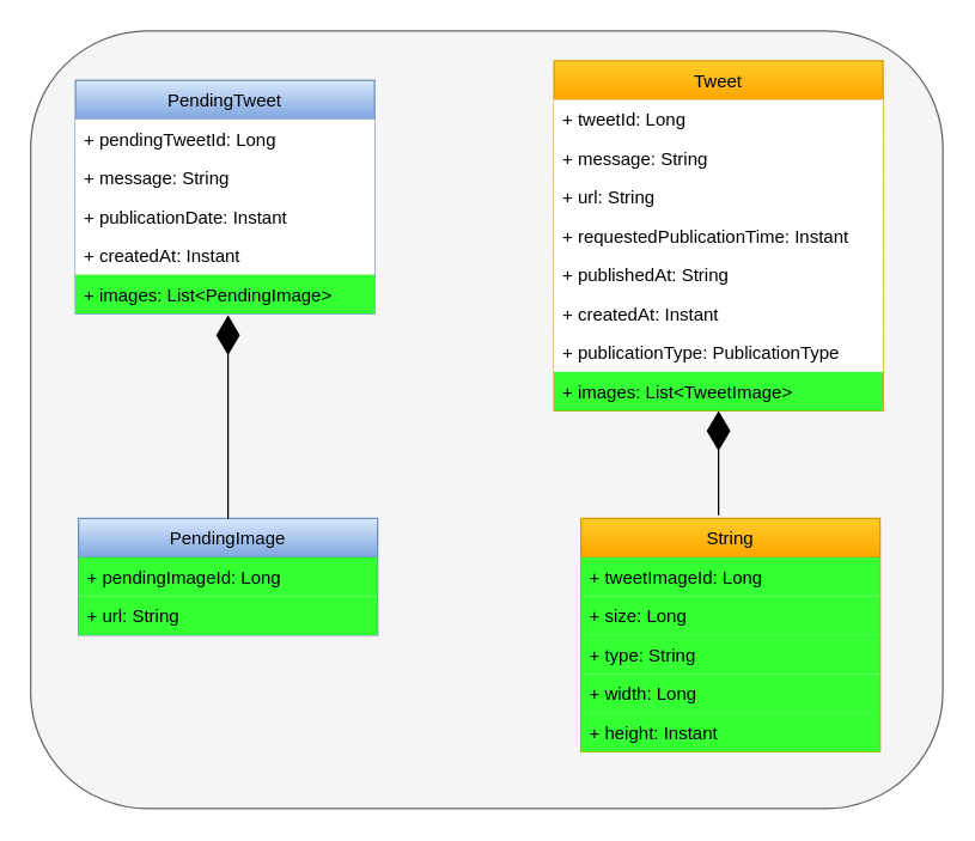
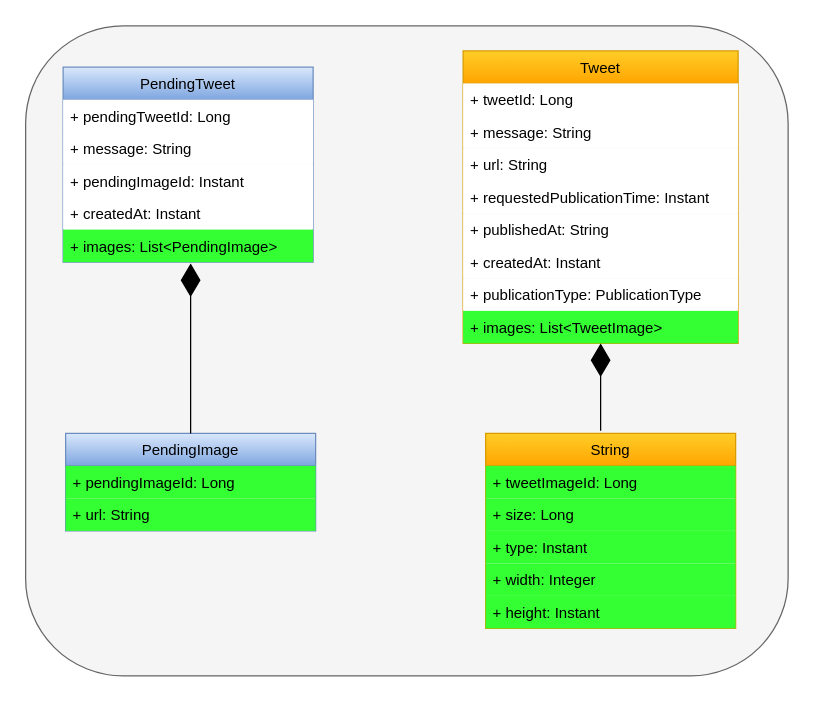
  <mxCell id="0" />
  <mxCell id="1" parent="0" />
  <mxCell id="2" value="" style="rounded=1;whiteSpace=wrap;html=1;fillColor=#f5f5f5;fontColor=#333333;strokeColor=#666666;" vertex="1" parent="1"><mxGeometry x="20" y="20" width="610" height="520" as="geometry" /></mxCell>
  <mxCell id="3" value="PendingTweet" style="swimlane;fontStyle=0;childLayout=stackLayout;horizontal=1;startSize=26;fillColor=#dae8fc;horizontalStack=0;resizeParent=1;resizeParentMax=0;resizeLast=0;collapsible=1;marginBottom=0;strokeColor=#6c8ebf;gradientColor=#7ea6e0;" vertex="1" parent="1"><mxGeometry x="50" y="53" width="200" height="156" as="geometry" /></mxCell>
  <mxCell id="4" value="+ pendingTweetId: Long" style="text;strokeColor=none;fillColor=default;align=left;verticalAlign=top;spacingLeft=4;spacingRight=4;overflow=hidden;rotatable=0;points=[[0,0.5],[1,0.5]];portConstraint=eastwest;" vertex="1" parent="3"><mxGeometry y="26" width="200" height="26" as="geometry" /></mxCell>
  <mxCell id="5" value="+ message: String" style="text;strokeColor=none;fillColor=default;align=left;verticalAlign=top;spacingLeft=4;spacingRight=4;overflow=hidden;rotatable=0;points=[[0,0.5],[1,0.5]];portConstraint=eastwest;" vertex="1" parent="3"><mxGeometry y="52" width="200" height="26" as="geometry" /></mxCell>
- <mxCell id="6" value="+ publicationDate: Instant" style="text;strokeColor=none;fillColor=default;align=left;verticalAlign=top;spacingLeft=4;spacingRight=4;overflow=hidden;rotatable=0;points=[[0,0.5],[1,0.5]];portConstraint=eastwest;" vertex="1" parent="3"><mxGeometry y="78" width="200" height="26" as="geometry" /></mxCell>
+ <mxCell id="6" value="+ pendingImageId: Instant" style="text;strokeColor=none;fillColor=default;align=left;verticalAlign=top;spacingLeft=4;spacingRight=4;overflow=hidden;rotatable=0;points=[[0,0.5],[1,0.5]];portConstraint=eastwest;" vertex="1" parent="3"><mxGeometry y="78" width="200" height="26" as="geometry" /></mxCell>
  <mxCell id="7" value="+ createdAt: Instant" style="text;strokeColor=none;fillColor=default;align=left;verticalAlign=top;spacingLeft=4;spacingRight=4;overflow=hidden;rotatable=0;points=[[0,0.5],[1,0.5]];portConstraint=eastwest;" vertex="1" parent="3"><mxGeometry y="104" width="200" height="26" as="geometry" /></mxCell>
  <mxCell id="8" value="+ images: List&lt;PendingImage&gt;" style="text;strokeColor=none;fillColor=#33FF33;align=left;verticalAlign=top;spacingLeft=4;spacingRight=4;overflow=hidden;rotatable=0;points=[[0,0.5],[1,0.5]];portConstraint=eastwest;" vertex="1" parent="3"><mxGeometry y="130" width="200" height="26" as="geometry" /></mxCell>
  <mxCell id="9" value="Tweet" style="swimlane;fontStyle=0;childLayout=stackLayout;horizontal=1;startSize=26;fillColor=#ffcd28;horizontalStack=0;resizeParent=1;resizeParentMax=0;resizeLast=0;collapsible=1;marginBottom=0;strokeColor=#d79b00;gradientColor=#ffa500;" vertex="1" parent="1"><mxGeometry x="370" y="40" width="220" height="234" as="geometry" /></mxCell>
  <mxCell id="10" value="+ tweetId: Long" style="text;align=left;verticalAlign=top;spacingLeft=4;spacingRight=4;overflow=hidden;rotatable=0;points=[[0,0.5],[1,0.5]];portConstraint=eastwest;fillColor=default;" vertex="1" parent="9"><mxGeometry y="26" width="220" height="26" as="geometry" /></mxCell>
  <mxCell id="11" value="+ message: String" style="text;strokeColor=none;fillColor=default;align=left;verticalAlign=top;spacingLeft=4;spacingRight=4;overflow=hidden;rotatable=0;points=[[0,0.5],[1,0.5]];portConstraint=eastwest;" vertex="1" parent="9"><mxGeometry y="52" width="220" height="26" as="geometry" /></mxCell>
  <mxCell id="12" value="+ url: String" style="text;strokeColor=none;fillColor=default;align=left;verticalAlign=top;spacingLeft=4;spacingRight=4;overflow=hidden;rotatable=0;points=[[0,0.5],[1,0.5]];portConstraint=eastwest;" vertex="1" parent="9"><mxGeometry y="78" width="220" height="26" as="geometry" /></mxCell>
  <mxCell id="13" value="+ requestedPublicationTime: Instant" style="text;strokeColor=none;fillColor=default;align=left;verticalAlign=top;spacingLeft=4;spacingRight=4;overflow=hidden;rotatable=0;points=[[0,0.5],[1,0.5]];portConstraint=eastwest;" vertex="1" parent="9"><mxGeometry y="104" width="220" height="26" as="geometry" /></mxCell>
  <mxCell id="14" value="+ publishedAt: String" style="text;strokeColor=none;fillColor=default;align=left;verticalAlign=top;spacingLeft=4;spacingRight=4;overflow=hidden;rotatable=0;points=[[0,0.5],[1,0.5]];portConstraint=eastwest;" vertex="1" parent="9"><mxGeometry y="130" width="220" height="26" as="geometry" /></mxCell>
  <mxCell id="15" value="+ createdAt: Instant" style="text;strokeColor=none;fillColor=default;align=left;verticalAlign=top;spacingLeft=4;spacingRight=4;overflow=hidden;rotatable=0;points=[[0,0.5],[1,0.5]];portConstraint=eastwest;" vertex="1" parent="9"><mxGeometry y="156" width="220" height="26" as="geometry" /></mxCell>
  <mxCell id="16" value="+ publicationType: PublicationType" style="text;strokeColor=none;fillColor=#FFFFFF;align=left;verticalAlign=top;spacingLeft=4;spacingRight=4;overflow=hidden;rotatable=0;points=[[0,0.5],[1,0.5]];portConstraint=eastwest;" vertex="1" parent="9"><mxGeometry y="182" width="220" height="26" as="geometry" /></mxCell>
  <mxCell id="17" value="+ images: List&lt;TweetImage&gt;" style="text;strokeColor=none;fillColor=#33FF33;align=left;verticalAlign=top;spacingLeft=4;spacingRight=4;overflow=hidden;rotatable=0;points=[[0,0.5],[1,0.5]];portConstraint=eastwest;" vertex="1" parent="9"><mxGeometry y="208" width="220" height="26" as="geometry" /></mxCell>
  <mxCell id="18" value="PendingImage" style="swimlane;fontStyle=0;childLayout=stackLayout;horizontal=1;startSize=26;fillColor=#dae8fc;horizontalStack=0;resizeParent=1;resizeParentMax=0;resizeLast=0;collapsible=1;marginBottom=0;strokeColor=#6c8ebf;gradientColor=#7ea6e0;" vertex="1" parent="1"><mxGeometry x="52" y="346" width="200" height="78" as="geometry" /></mxCell>
  <mxCell id="19" value="+ pendingImageId: Long" style="text;strokeColor=none;fillColor=#33FF33;align=left;verticalAlign=top;spacingLeft=4;spacingRight=4;overflow=hidden;rotatable=0;points=[[0,0.5],[1,0.5]];portConstraint=eastwest;" vertex="1" parent="18"><mxGeometry y="26" width="200" height="26" as="geometry" /></mxCell>
  <mxCell id="20" value="+ url: String" style="text;strokeColor=none;fillColor=#33FF33;align=left;verticalAlign=top;spacingLeft=4;spacingRight=4;overflow=hidden;rotatable=0;points=[[0,0.5],[1,0.5]];portConstraint=eastwest;" vertex="1" parent="18"><mxGeometry y="52" width="200" height="26" as="geometry" /></mxCell>
  <mxCell id="21" value="" style="endArrow=diamondThin;endFill=1;endSize=24;html=1;rounded=0;exitX=0.5;exitY=0;exitDx=0;exitDy=0;" edge="1" parent="1" source="18"><mxGeometry width="160" relative="1" as="geometry"><mxPoint x="240" y="230" as="sourcePoint" /><mxPoint x="152" y="210" as="targetPoint" /></mxGeometry></mxCell>
  <mxCell id="22" value="String" style="swimlane;fontStyle=0;childLayout=stackLayout;horizontal=1;startSize=26;fillColor=#ffcd28;horizontalStack=0;resizeParent=1;resizeParentMax=0;resizeLast=0;collapsible=1;marginBottom=0;strokeColor=#d79b00;gradientColor=#ffa500;" vertex="1" parent="1"><mxGeometry x="388" y="346" width="200" height="156" as="geometry" /></mxCell>
  <mxCell id="23" value="+ tweetImageId: Long" style="text;strokeColor=none;fillColor=#33FF33;align=left;verticalAlign=top;spacingLeft=4;spacingRight=4;overflow=hidden;rotatable=0;points=[[0,0.5],[1,0.5]];portConstraint=eastwest;" vertex="1" parent="22"><mxGeometry y="26" width="200" height="26" as="geometry" /></mxCell>
  <mxCell id="24" value="+ size: Long" style="text;strokeColor=none;fillColor=#33FF33;align=left;verticalAlign=top;spacingLeft=4;spacingRight=4;overflow=hidden;rotatable=0;points=[[0,0.5],[1,0.5]];portConstraint=eastwest;" vertex="1" parent="22"><mxGeometry y="52" width="200" height="26" as="geometry" /></mxCell>
- <mxCell id="25" value="+ type: String" style="text;strokeColor=none;fillColor=#33FF33;align=left;verticalAlign=top;spacingLeft=4;spacingRight=4;overflow=hidden;rotatable=0;points=[[0,0.5],[1,0.5]];portConstraint=eastwest;" vertex="1" parent="22"><mxGeometry y="78" width="200" height="26" as="geometry" /></mxCell>
- <mxCell id="26" value="+ width: Long" style="text;strokeColor=none;fillColor=#33FF33;align=left;verticalAlign=top;spacingLeft=4;spacingRight=4;overflow=hidden;rotatable=0;points=[[0,0.5],[1,0.5]];portConstraint=eastwest;" vertex="1" parent="22"><mxGeometry y="104" width="200" height="26" as="geometry" /></mxCell>
+ <mxCell id="25" value="+ type: Instant" style="text;strokeColor=none;fillColor=#33FF33;align=left;verticalAlign=top;spacingLeft=4;spacingRight=4;overflow=hidden;rotatable=0;points=[[0,0.5],[1,0.5]];portConstraint=eastwest;" vertex="1" parent="22"><mxGeometry y="78" width="200" height="26" as="geometry" /></mxCell>
+ <mxCell id="26" value="+ width: Integer" style="text;strokeColor=none;fillColor=#33FF33;align=left;verticalAlign=top;spacingLeft=4;spacingRight=4;overflow=hidden;rotatable=0;points=[[0,0.5],[1,0.5]];portConstraint=eastwest;" vertex="1" parent="22"><mxGeometry y="104" width="200" height="26" as="geometry" /></mxCell>
  <mxCell id="27" value="+ height: Instant" style="text;strokeColor=none;fillColor=#33FF33;align=left;verticalAlign=top;spacingLeft=4;spacingRight=4;overflow=hidden;rotatable=0;points=[[0,0.5],[1,0.5]];portConstraint=eastwest;" vertex="1" parent="22"><mxGeometry y="130" width="200" height="26" as="geometry" /></mxCell>
  <mxCell id="28" value="" style="endArrow=diamondThin;endFill=1;endSize=24;html=1;rounded=0;exitX=0.46;exitY=-0.013;exitDx=0;exitDy=0;exitPerimeter=0;" edge="1" parent="1" source="22" target="17"><mxGeometry width="160" relative="1" as="geometry"><mxPoint x="240" y="230" as="sourcePoint" /><mxPoint x="400" y="230" as="targetPoint" /><Array as="points"><mxPoint x="480" y="310" /></Array></mxGeometry></mxCell>
